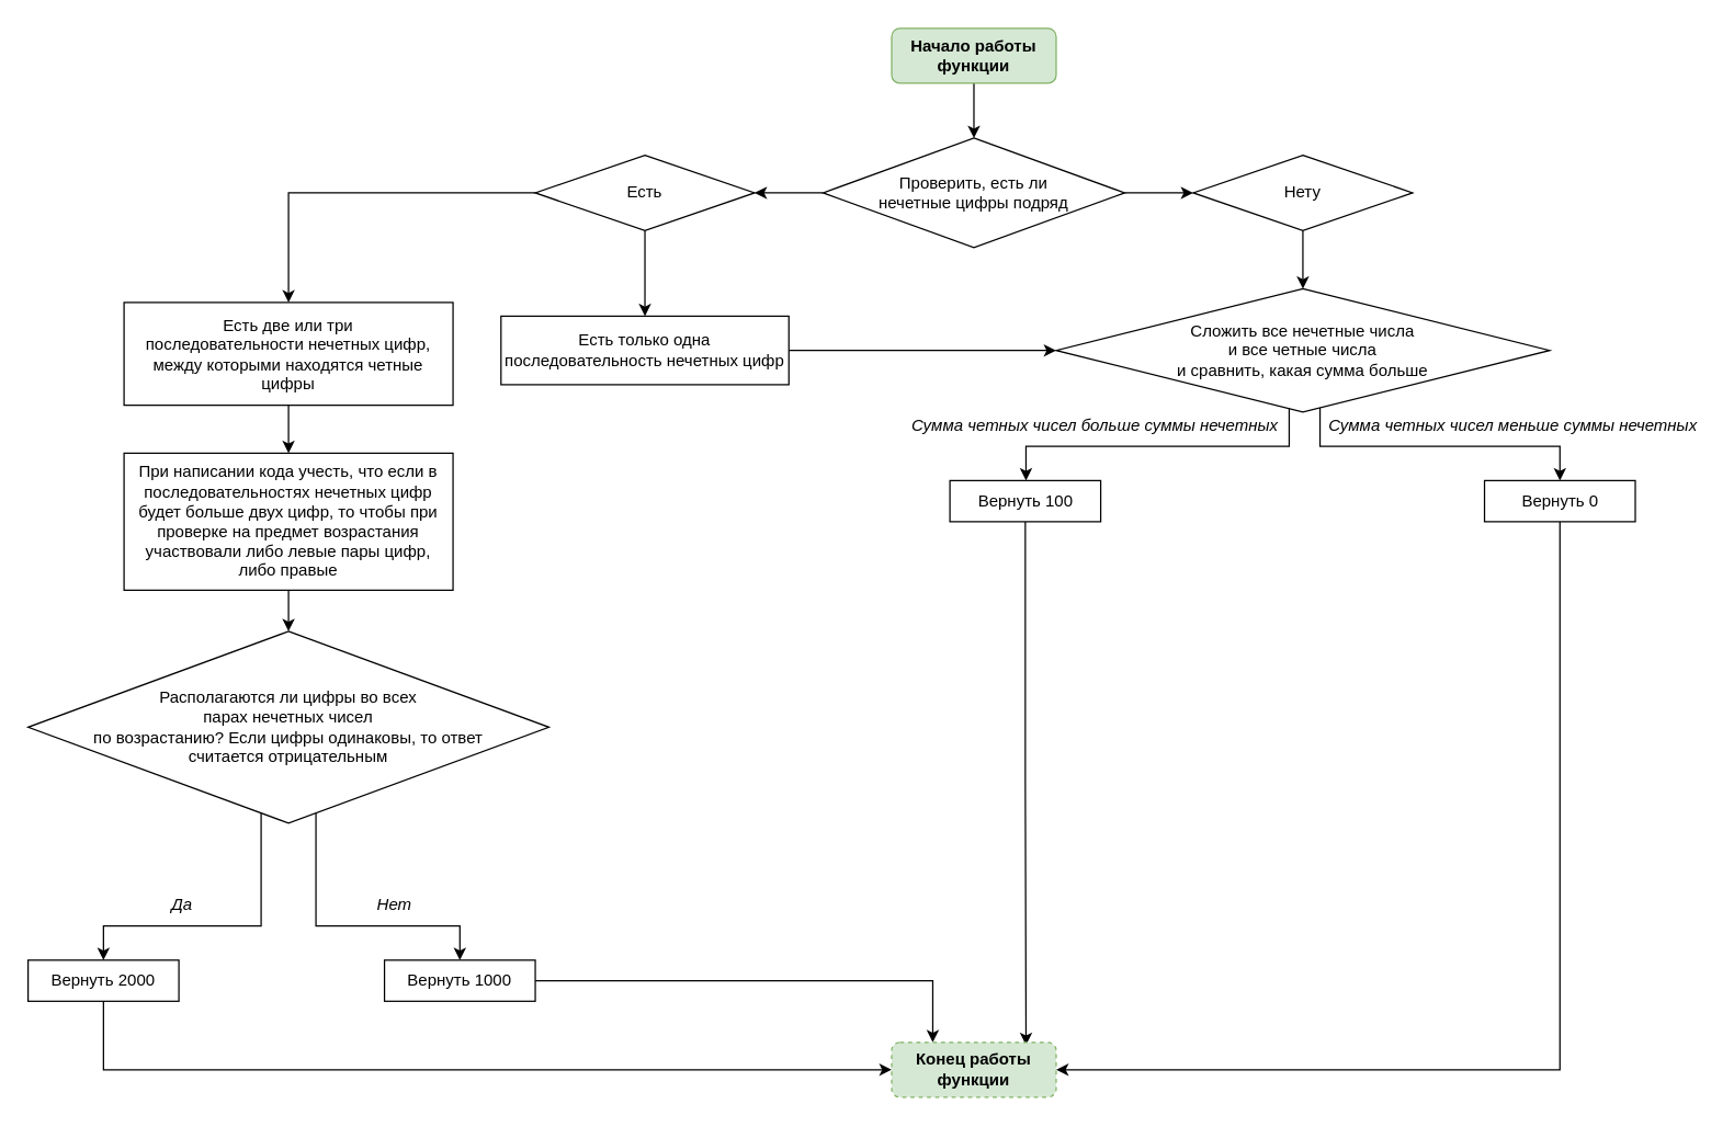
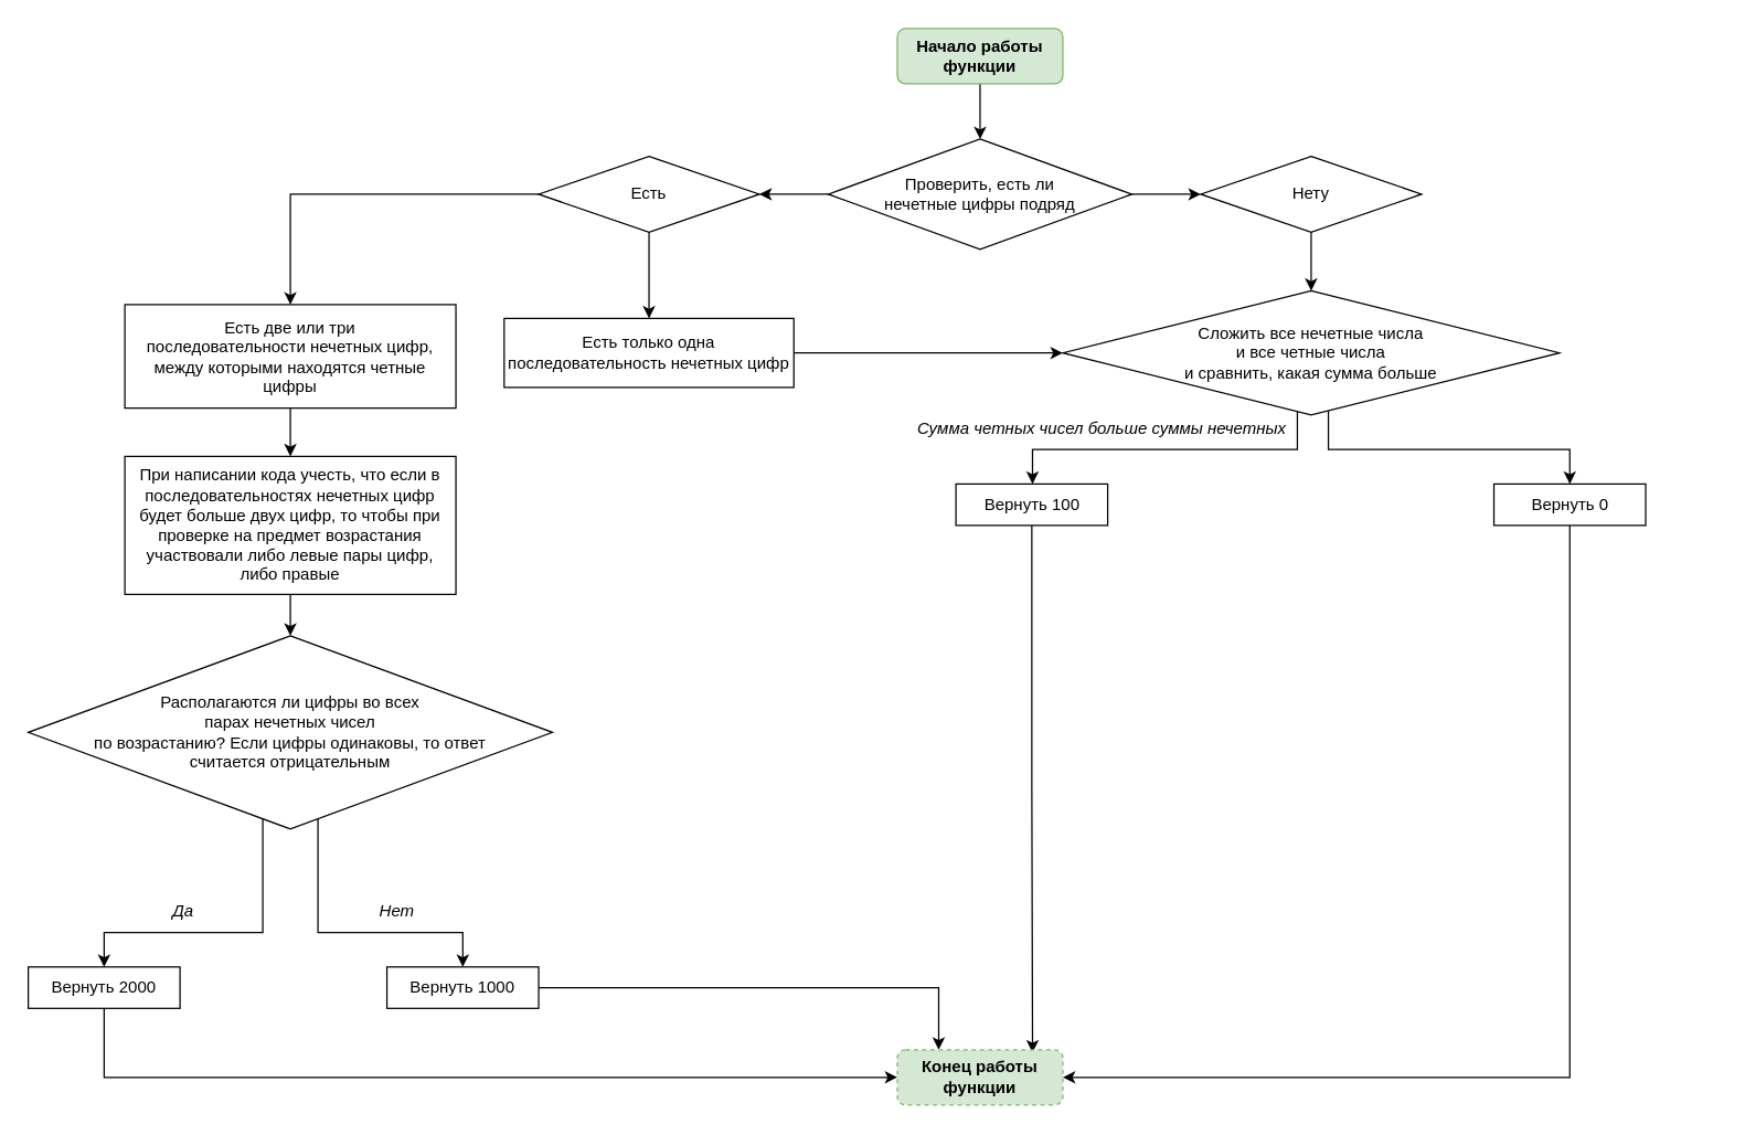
  <mxCell id="0" />
  <mxCell id="1" parent="0" />
  <mxCell id="2" style="edgeStyle=orthogonalEdgeStyle;rounded=0;orthogonalLoop=1;jettySize=auto;html=1;exitX=0;exitY=0.5;exitDx=0;exitDy=0;entryX=1;entryY=0.5;entryDx=0;entryDy=0;" parent="1" source="4" target="18" edge="1"><mxGeometry relative="1" as="geometry" /></mxCell>
  <mxCell id="3" style="edgeStyle=orthogonalEdgeStyle;rounded=0;orthogonalLoop=1;jettySize=auto;html=1;exitX=1;exitY=0.5;exitDx=0;exitDy=0;entryX=0;entryY=0.5;entryDx=0;entryDy=0;" parent="1" source="4" target="20" edge="1"><mxGeometry relative="1" as="geometry" /></mxCell>
  <mxCell id="4" value="Проверить, есть ли&lt;br&gt;нечетные цифры подряд" style="rhombus;whiteSpace=wrap;html=1;rounded=0;" parent="1" vertex="1"><mxGeometry x="600" y="100" width="220" height="80" as="geometry" /></mxCell>
  <mxCell id="5" value="" style="edgeStyle=orthogonalEdgeStyle;rounded=0;orthogonalLoop=1;jettySize=auto;html=1;" parent="1" source="7" target="9" edge="1"><mxGeometry relative="1" as="geometry"><Array as="points"><mxPoint x="940" y="325" /><mxPoint x="748" y="325" /></Array></mxGeometry></mxCell>
  <mxCell id="6" value="" style="edgeStyle=orthogonalEdgeStyle;rounded=0;orthogonalLoop=1;jettySize=auto;html=1;" parent="1" source="7" target="11" edge="1"><mxGeometry relative="1" as="geometry"><Array as="points"><mxPoint x="962.5" y="325" /><mxPoint x="1137.5" y="325" /></Array></mxGeometry></mxCell>
  <mxCell id="7" value="Сложить все нечетные числа&lt;br&gt;и все четные числа&lt;br&gt;и сравнить, какая сумма больше" style="rhombus;whiteSpace=wrap;html=1;rounded=0;" parent="1" vertex="1"><mxGeometry x="770" y="210" width="360" height="90" as="geometry" /></mxCell>
  <mxCell id="8" style="edgeStyle=orthogonalEdgeStyle;rounded=0;orthogonalLoop=1;jettySize=auto;html=1;exitX=0.5;exitY=1;exitDx=0;exitDy=0;entryX=0.817;entryY=0.05;entryDx=0;entryDy=0;entryPerimeter=0;" parent="1" source="9" target="34" edge="1"><mxGeometry relative="1" as="geometry" /></mxCell>
  <mxCell id="9" value="Вернуть 100" style="rectangle;whiteSpace=wrap;html=1;rounded=0;" parent="1" vertex="1"><mxGeometry x="692.5" y="350" width="110" height="30" as="geometry" /></mxCell>
  <mxCell id="10" style="edgeStyle=orthogonalEdgeStyle;rounded=0;orthogonalLoop=1;jettySize=auto;html=1;exitX=0.5;exitY=1;exitDx=0;exitDy=0;entryX=1;entryY=0.5;entryDx=0;entryDy=0;" parent="1" source="11" target="34" edge="1"><mxGeometry relative="1" as="geometry" /></mxCell>
  <mxCell id="11" value="Вернуть 0" style="rectangle;whiteSpace=wrap;html=1;rounded=0;" parent="1" vertex="1"><mxGeometry x="1082.5" y="350" width="110" height="30" as="geometry" /></mxCell>
  <mxCell id="12" value="&lt;i&gt;Сумма четных чисел больше суммы нечетных&lt;/i&gt;" style="text;html=1;align=center;verticalAlign=middle;resizable=0;points=[];autosize=1;strokeColor=none;fillColor=none;rounded=0;" parent="1" vertex="1"><mxGeometry x="657.5" y="300" width="280" height="20" as="geometry" /></mxCell>
- <mxCell id="13" value="&lt;i&gt;Сумма четных чисел меньше суммы нечетных&lt;/i&gt;" style="text;html=1;align=center;verticalAlign=middle;resizable=0;points=[];autosize=1;strokeColor=none;fillColor=none;rounded=0;" parent="1" vertex="1"><mxGeometry x="962.5" y="300" width="280" height="20" as="geometry" /></mxCell>
  <mxCell id="14" style="edgeStyle=orthogonalEdgeStyle;rounded=0;orthogonalLoop=1;jettySize=auto;html=1;exitX=1;exitY=0.5;exitDx=0;exitDy=0;" parent="1" source="15" target="7" edge="1"><mxGeometry relative="1" as="geometry" /></mxCell>
  <mxCell id="15" value="Есть только одна последовательность нечетных цифр" style="rectangle;whiteSpace=wrap;html=1;rounded=0;" parent="1" vertex="1"><mxGeometry x="365" y="230" width="210" height="50" as="geometry" /></mxCell>
  <mxCell id="16" style="edgeStyle=orthogonalEdgeStyle;rounded=0;orthogonalLoop=1;jettySize=auto;html=1;exitX=0.5;exitY=1;exitDx=0;exitDy=0;entryX=0.5;entryY=0;entryDx=0;entryDy=0;" parent="1" source="18" target="15" edge="1"><mxGeometry relative="1" as="geometry" /></mxCell>
  <mxCell id="17" style="edgeStyle=orthogonalEdgeStyle;rounded=0;orthogonalLoop=1;jettySize=auto;html=1;exitX=0;exitY=0.5;exitDx=0;exitDy=0;entryX=0.5;entryY=0;entryDx=0;entryDy=0;" parent="1" source="18" target="22" edge="1"><mxGeometry relative="1" as="geometry" /></mxCell>
  <mxCell id="18" value="Есть&lt;br&gt;" style="rhombus;whiteSpace=wrap;html=1;rounded=0;" parent="1" vertex="1"><mxGeometry x="390" y="112.5" width="160" height="55" as="geometry" /></mxCell>
  <mxCell id="19" style="edgeStyle=orthogonalEdgeStyle;rounded=0;orthogonalLoop=1;jettySize=auto;html=1;exitX=0.5;exitY=1;exitDx=0;exitDy=0;entryX=0.5;entryY=0;entryDx=0;entryDy=0;" parent="1" source="20" target="7" edge="1"><mxGeometry relative="1" as="geometry" /></mxCell>
  <mxCell id="20" value="Нету" style="rhombus;whiteSpace=wrap;html=1;rounded=0;" parent="1" vertex="1"><mxGeometry x="870" y="112.5" width="160" height="55" as="geometry" /></mxCell>
  <mxCell id="21" value="" style="edgeStyle=orthogonalEdgeStyle;rounded=0;orthogonalLoop=1;jettySize=auto;html=1;" edge="1" parent="1" source="22" target="36"><mxGeometry relative="1" as="geometry" /></mxCell>
  <mxCell id="22" value="Есть две или три &lt;br&gt;последовательности нечетных цифр, между которыми находятся&amp;nbsp;четные цифры" style="rectangle;rounded=0;whiteSpace=wrap;html=1;" parent="1" vertex="1"><mxGeometry x="90" y="220" width="240" height="75" as="geometry" /></mxCell>
  <mxCell id="23" style="edgeStyle=orthogonalEdgeStyle;rounded=0;orthogonalLoop=1;jettySize=auto;html=1;exitX=0.5;exitY=1;exitDx=0;exitDy=0;entryX=0.5;entryY=0;entryDx=0;entryDy=0;" parent="1" source="24" target="4" edge="1"><mxGeometry relative="1" as="geometry" /></mxCell>
  <mxCell id="24" value="&lt;b&gt;Начало работы функции&lt;/b&gt;" style="rounded=1;whiteSpace=wrap;html=1;fillColor=#d5e8d4;strokeColor=#82b366;" parent="1" vertex="1"><mxGeometry x="650" y="20" width="120" height="40" as="geometry" /></mxCell>
  <mxCell id="25" style="edgeStyle=orthogonalEdgeStyle;rounded=0;orthogonalLoop=1;jettySize=auto;html=1;entryX=0.5;entryY=0;entryDx=0;entryDy=0;" parent="1" source="27" target="31" edge="1"><mxGeometry relative="1" as="geometry"><mxPoint x="330" y="690" as="targetPoint" /><mxPoint x="200" y="650" as="sourcePoint" /><Array as="points"><mxPoint x="230" y="675" /><mxPoint x="335" y="675" /></Array></mxGeometry></mxCell>
  <mxCell id="26" style="edgeStyle=orthogonalEdgeStyle;rounded=0;orthogonalLoop=1;jettySize=auto;html=1;entryX=0.5;entryY=0;entryDx=0;entryDy=0;" parent="1" source="27" target="29" edge="1"><mxGeometry relative="1" as="geometry"><Array as="points"><mxPoint x="190" y="675" /><mxPoint x="75" y="675" /></Array></mxGeometry></mxCell>
  <mxCell id="27" value="&lt;font color=&quot;#000000&quot;&gt;Располагаются ли цифры во всех &lt;br&gt;парах нечетных чисел &lt;br&gt;по возрастанию? Если цифры одинаковы, то ответ &lt;br&gt;считается отрицательным&lt;/font&gt;" style="rhombus;whiteSpace=wrap;html=1;rounded=0;" parent="1" vertex="1"><mxGeometry x="20" y="460" width="380" height="140" as="geometry" /></mxCell>
  <mxCell id="28" style="edgeStyle=orthogonalEdgeStyle;rounded=0;orthogonalLoop=1;jettySize=auto;html=1;exitX=0.5;exitY=1;exitDx=0;exitDy=0;entryX=0;entryY=0.5;entryDx=0;entryDy=0;" edge="1" parent="1" source="29" target="34"><mxGeometry relative="1" as="geometry" /></mxCell>
  <mxCell id="29" value="Вернуть 2000" style="rectangle;whiteSpace=wrap;html=1;rounded=0;" parent="1" vertex="1"><mxGeometry x="20" y="700" width="110" height="30" as="geometry" /></mxCell>
  <mxCell id="30" style="edgeStyle=orthogonalEdgeStyle;rounded=0;orthogonalLoop=1;jettySize=auto;html=1;exitX=1;exitY=0.5;exitDx=0;exitDy=0;entryX=0.25;entryY=0;entryDx=0;entryDy=0;" edge="1" parent="1" source="31" target="34"><mxGeometry relative="1" as="geometry" /></mxCell>
  <mxCell id="31" value="Вернуть 1000" style="rectangle;whiteSpace=wrap;html=1;rounded=0;" parent="1" vertex="1"><mxGeometry x="280" y="700" width="110" height="30" as="geometry" /></mxCell>
  <mxCell id="32" value="&lt;i&gt;Нет&lt;/i&gt;" style="text;html=1;align=center;verticalAlign=middle;resizable=0;points=[];autosize=1;strokeColor=none;fillColor=none;rounded=0;" parent="1" vertex="1"><mxGeometry x="267" y="650" width="40" height="20" as="geometry" /></mxCell>
  <mxCell id="33" value="&lt;i&gt;Да&lt;/i&gt;" style="text;html=1;align=center;verticalAlign=middle;resizable=0;points=[];autosize=1;strokeColor=none;fillColor=none;rounded=0;" parent="1" vertex="1"><mxGeometry x="117" y="650" width="30" height="20" as="geometry" /></mxCell>
  <mxCell id="34" value="&lt;b&gt;Конец работы функции&lt;/b&gt;" style="rounded=1;whiteSpace=wrap;html=1;fillColor=#d5e8d4;strokeColor=#82b366;dashed=1;" parent="1" vertex="1"><mxGeometry x="650" y="760" width="120" height="40" as="geometry" /></mxCell>
  <mxCell id="35" style="edgeStyle=orthogonalEdgeStyle;rounded=0;orthogonalLoop=1;jettySize=auto;html=1;exitX=0.5;exitY=1;exitDx=0;exitDy=0;entryX=0.5;entryY=0;entryDx=0;entryDy=0;" edge="1" parent="1" source="36" target="27"><mxGeometry relative="1" as="geometry" /></mxCell>
  <mxCell id="36" value="При написании кода учесть, что если в последовательностях нечетных цифр будет больше двух цифр, то чтобы при проверке на предмет возрастания участвовали либо левые пары цифр, либо правые" style="whiteSpace=wrap;html=1;rounded=0;" vertex="1" parent="1"><mxGeometry x="90" y="330" width="240" height="100" as="geometry" /></mxCell>
